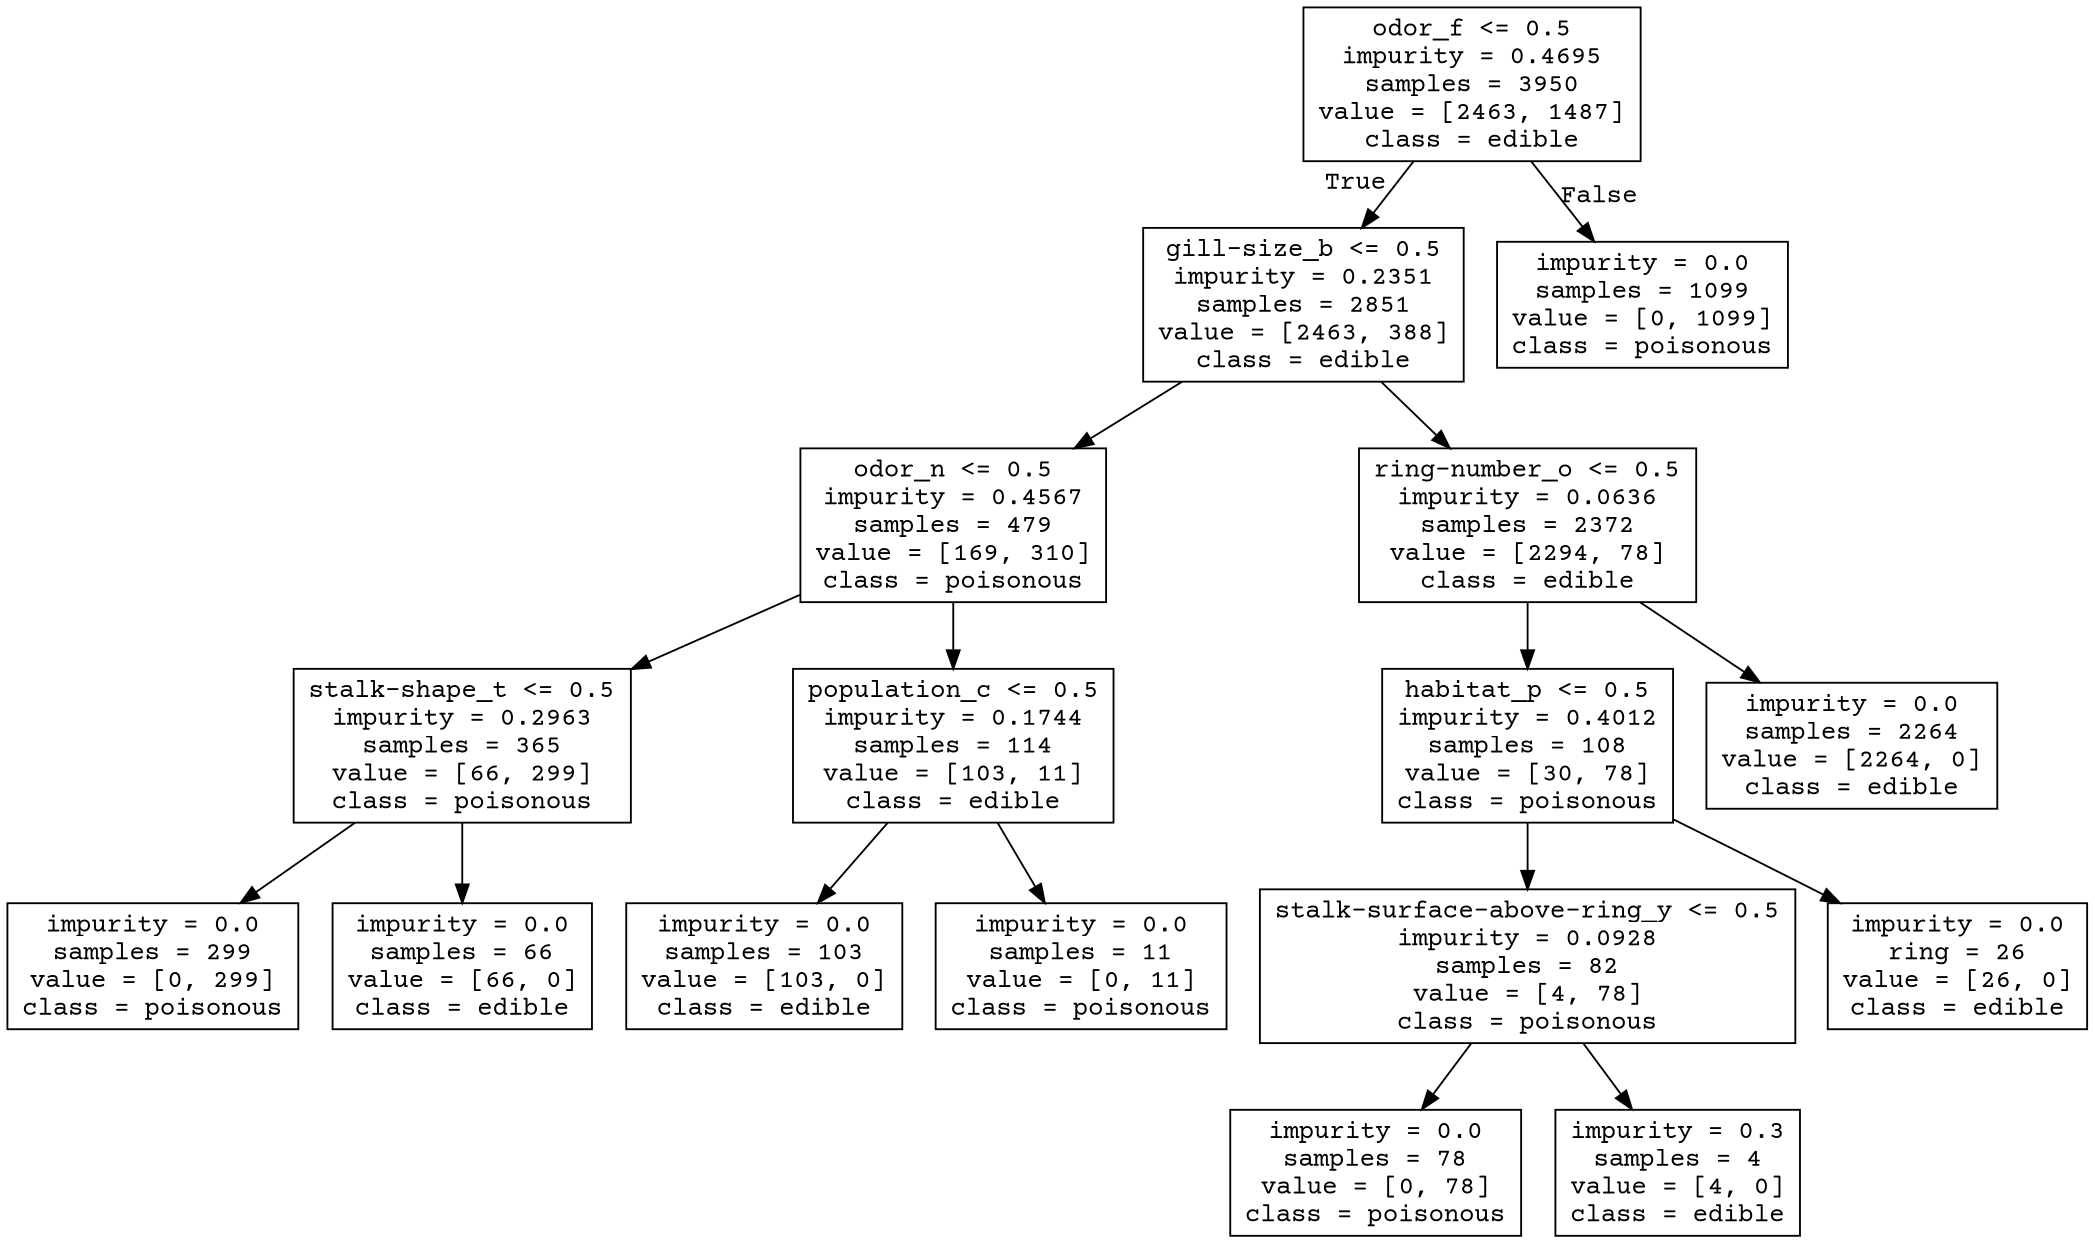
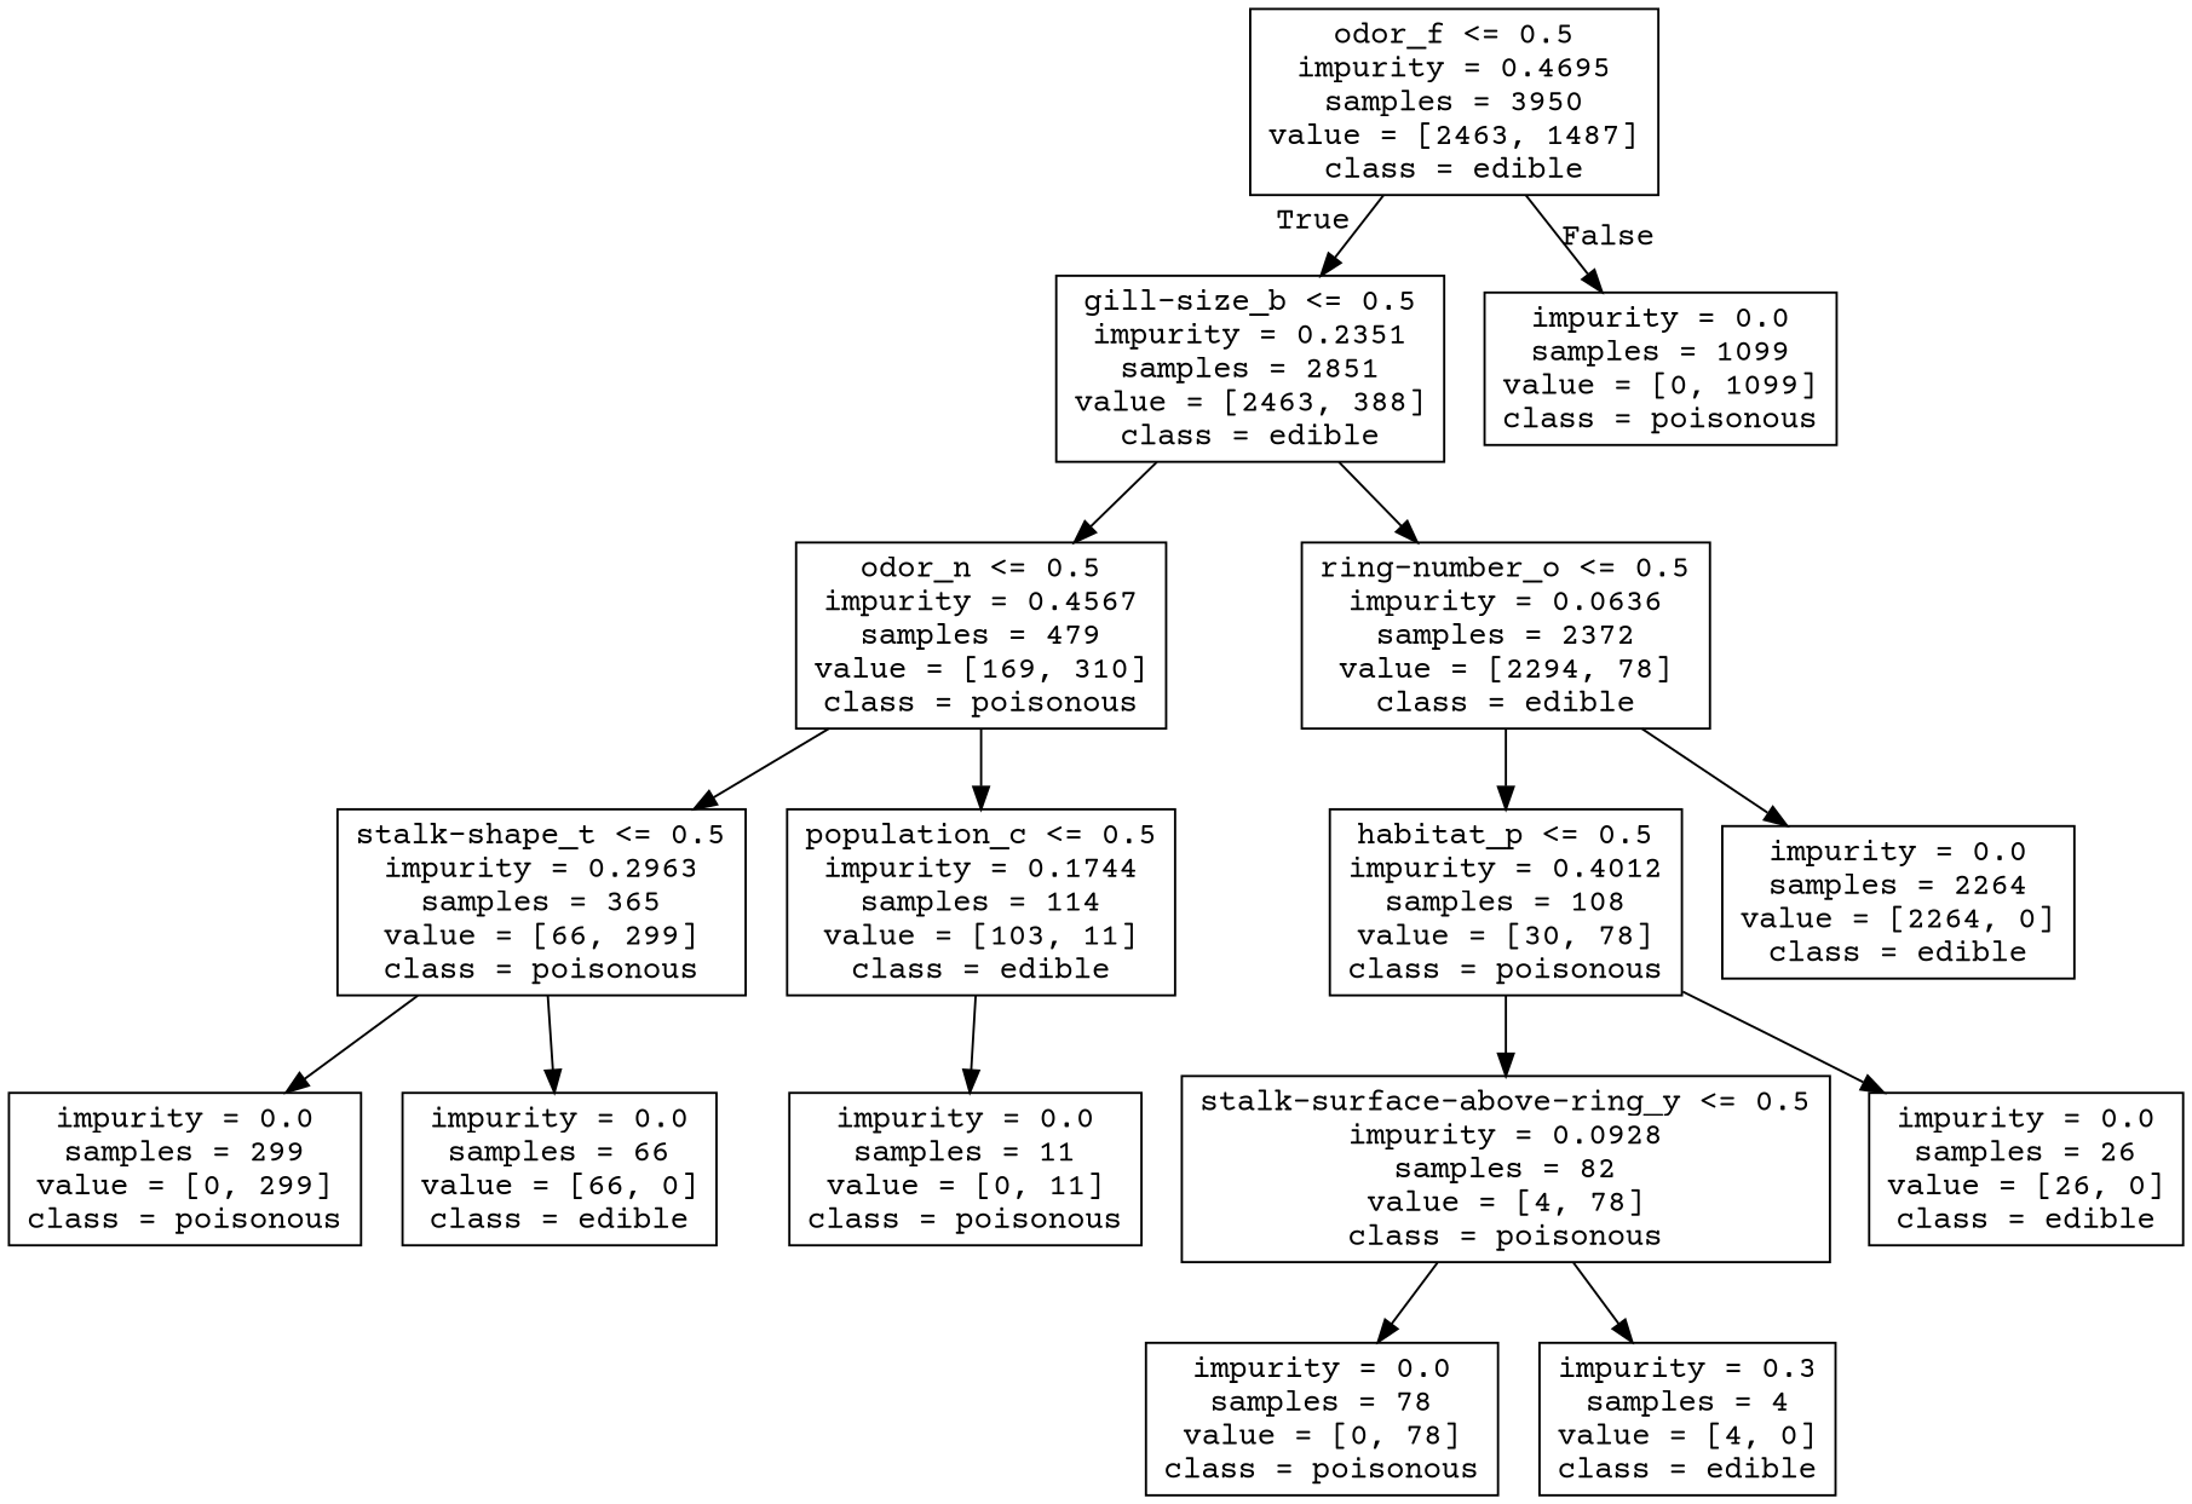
  digraph {
    fontname="Courier Prime"
    node [fontname="Courier Prime" shape=box]
    edge [fontname="Courier Prime"]
    n1 [label="odor_f <= 0.5\nimpurity = 0.4695\nsamples = 3950\nvalue = [2463, 1487]\nclass = edible"]
    n2 [label="gill-size_b <= 0.5\nimpurity = 0.2351\nsamples = 2851\nvalue = [2463, 388]\nclass = edible"]
    n3 [label="impurity = 0.0\nsamples = 1099\nvalue = [0, 1099]\nclass = poisonous"]
    n4 [label="odor_n <= 0.5\nimpurity = 0.4567\nsamples = 479\nvalue = [169, 310]\nclass = poisonous"]
    n5 [label="ring-number_o <= 0.5\nimpurity = 0.0636\nsamples = 2372\nvalue = [2294, 78]\nclass = edible"]
    n6 [label="stalk-shape_t <= 0.5\nimpurity = 0.2963\nsamples = 365\nvalue = [66, 299]\nclass = poisonous"]
    n7 [label="population_c <= 0.5\nimpurity = 0.1744\nsamples = 114\nvalue = [103, 11]\nclass = edible"]
    n8 [label="habitat_p <= 0.5\nimpurity = 0.4012\nsamples = 108\nvalue = [30, 78]\nclass = poisonous"]
    n9 [label="impurity = 0.0\nsamples = 2264\nvalue = [2264, 0]\nclass = edible"]
    n10 [label="impurity = 0.0\nsamples = 299\nvalue = [0, 299]\nclass = poisonous"]
    n11 [label="impurity = 0.0\nsamples = 66\nvalue = [66, 0]\nclass = edible"]
-   n12 [label="impurity = 0.0\nsamples = 103\nvalue = [103, 0]\nclass = edible"]
    n13 [label="impurity = 0.0\nsamples = 11\nvalue = [0, 11]\nclass = poisonous"]
    n14 [label="stalk-surface-above-ring_y <= 0.5\nimpurity = 0.0928\nsamples = 82\nvalue = [4, 78]\nclass = poisonous"]
-   n15 [label="impurity = 0.0\nring = 26\nvalue = [26, 0]\nclass = edible"]
+   n15 [label="impurity = 0.0\nsamples = 26\nvalue = [26, 0]\nclass = edible"]
    n16 [label="impurity = 0.0\nsamples = 78\nvalue = [0, 78]\nclass = poisonous"]
    n17 [label="impurity = 0.3\nsamples = 4\nvalue = [4, 0]\nclass = edible"]
    n1 -> n2 [headlabel=True labelangle=45 labeldistance=2.5]
    n1 -> n3 [headlabel=False labelangle=-45 labeldistance=2.5]
    n2 -> n4
    n2 -> n5
    n4 -> n6
    n4 -> n7
    n5 -> n8
    n5 -> n9
    n6 -> n10
    n6 -> n11
-   n7 -> n12
    n7 -> n13
    n8 -> n14
    n8 -> n15
    n14 -> n16
    n14 -> n17
  }
